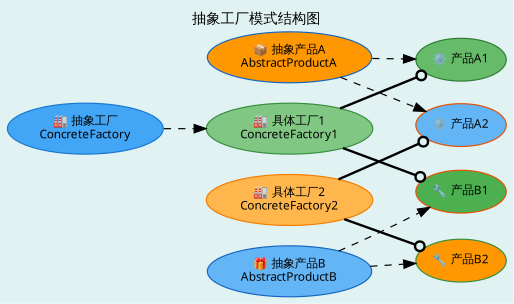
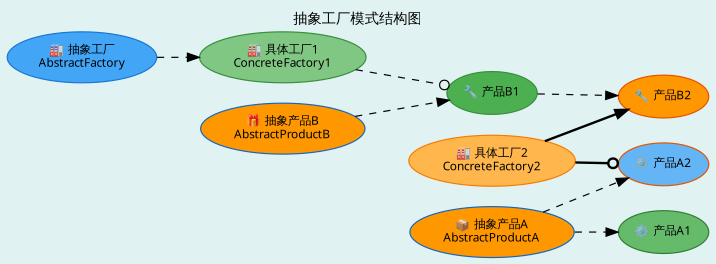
  digraph {
    bgcolor="#e0f2f1"
    fontname="Microsoft YaHei"
    fontsize=12
    label="抽象工厂模式结构图"
    labelloc=t
    rankdir=LR
    node [color="#388e3c" fillcolor="#64b5f6" fontname="Microsoft YaHei" fontsize=10 style="filled,rounded"]
    edge [fontname="Microsoft YaHei" fontsize=8 style=dashed]
-   n1 [color="#1976d2" fillcolor="#42a5f5" label="🏭 抽象工厂\nConcreteFactory"]
+   n1 [color="#1976d2" fillcolor="#42a5f5" label="🏭 抽象工厂\nAbstractFactory"]
    n2 [fillcolor="#81c784" label="🏭 具体工厂1\nConcreteFactory1"]
    n3 [color="#2e7d32" fillcolor="#66bb6a" label="⚙️ 产品A1"]
-   n4 [color="#e65100" fillcolor="#4caf50" label="🔧 产品B1"]
+   n4 [fillcolor="#4caf50" label="🔧 产品B1"]
    n5 [color="#f57c00" fillcolor="#ffb74d" label="🏭 具体工厂2\nConcreteFactory2"]
    n6 [color="#e65100" label="⚙️ 产品A2"]
-   n7 [fillcolor="#ff9800" label="🔧 产品B2"]
+   n7 [color="#e65100" fillcolor="#ff9800" label="🔧 产品B2"]
    n8 [color="#1565c0" fillcolor="#ff9800" label="📦 抽象产品A\nAbstractProductA"]
-   n9 [color="#1565c0" label="🎁 抽象产品B\nAbstractProductB"]
+   n9 [color="#1565c0" fillcolor="#ff9800" label="🎁 抽象产品B\nAbstractProductB"]
    n1 -> n2
-   n2 -> n3 [arrowhead=odot style=bold]
-   n2 -> n4 [arrowhead=odot style=bold]
+   n2 -> n4 [arrowhead=odot]
    n5 -> n6 [arrowhead=odot style=bold]
-   n5 -> n7 [arrowhead=odot style=bold]
+   n5 -> n7 [arrowhead=normal style=bold]
    n8 -> n3
    n8 -> n6
    n9 -> n4
-   n9 -> n7
+   n4 -> n7
  }
